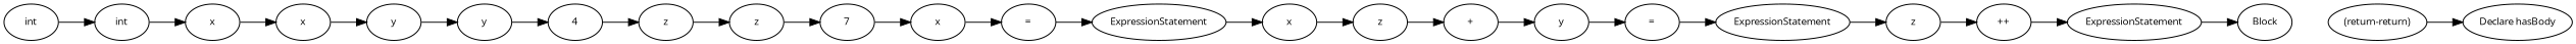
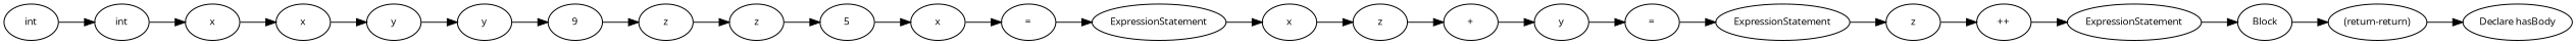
  digraph {
    fontname="Open Sans"
    rankdir=LR
    node [fontname="Open Sans" fontsize=10]
    edge [fontname="Open Sans"]
    n1 [label="+"]
    n2 [label=y]
    n3 [label="="]
    n4 [label=ExpressionStatement]
    n5 [label=z]
    n6 [label="++"]
-   n7 [label=7]
+   n7 [label=5]
    n8 [label=x]
    n9 [label="="]
    n10 [label=ExpressionStatement]
    n11 [label=x]
    n12 [label=z]
-   n13 [label=4]
+   n13 [label=9]
    n14 [label=z]
    n15 [label=z]
    n16 [label=y]
    n17 [label=y]
    n18 [label=x]
    n19 [label=x]
    n20 [label=Block]
    n21 [label="(return-return)"]
    n22 [label="Declare hasBody"]
    n23 [label=int]
    n24 [label=ExpressionStatement]
    n25 [label=int]
    n1 -> n2
    n2 -> n3
    n3 -> n4
    n4 -> n5
    n5 -> n6
    n6 -> n24
    n7 -> n8
    n8 -> n9
    n9 -> n10
    n10 -> n11
    n11 -> n12
    n12 -> n1
    n13 -> n14
    n14 -> n15
    n15 -> n7
    n16 -> n17
    n17 -> n13
    n18 -> n19
    n19 -> n16
+   n20 -> n21
    n21 -> n22
    n23 -> n18
    n24 -> n20
    n25 -> n23
  }
